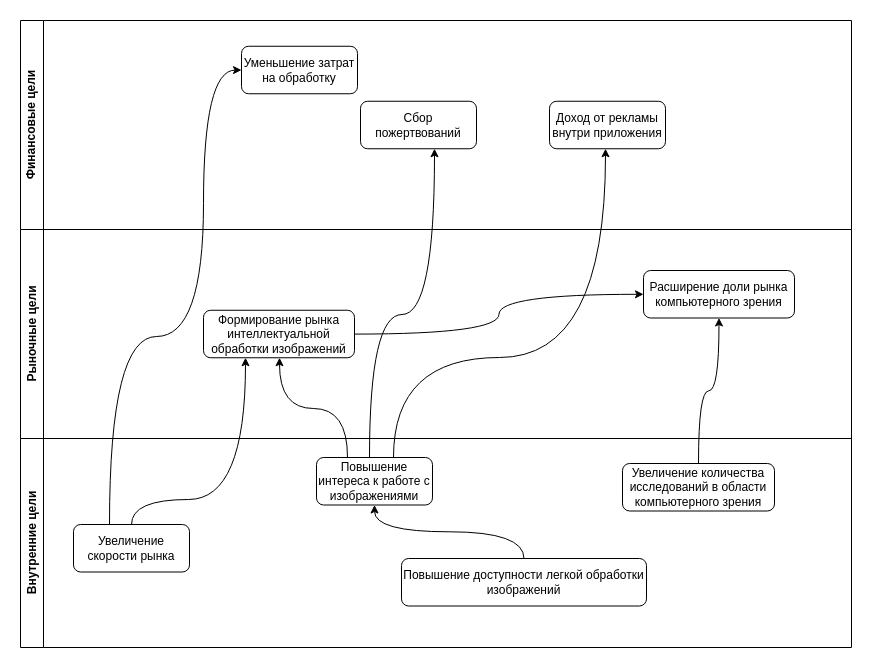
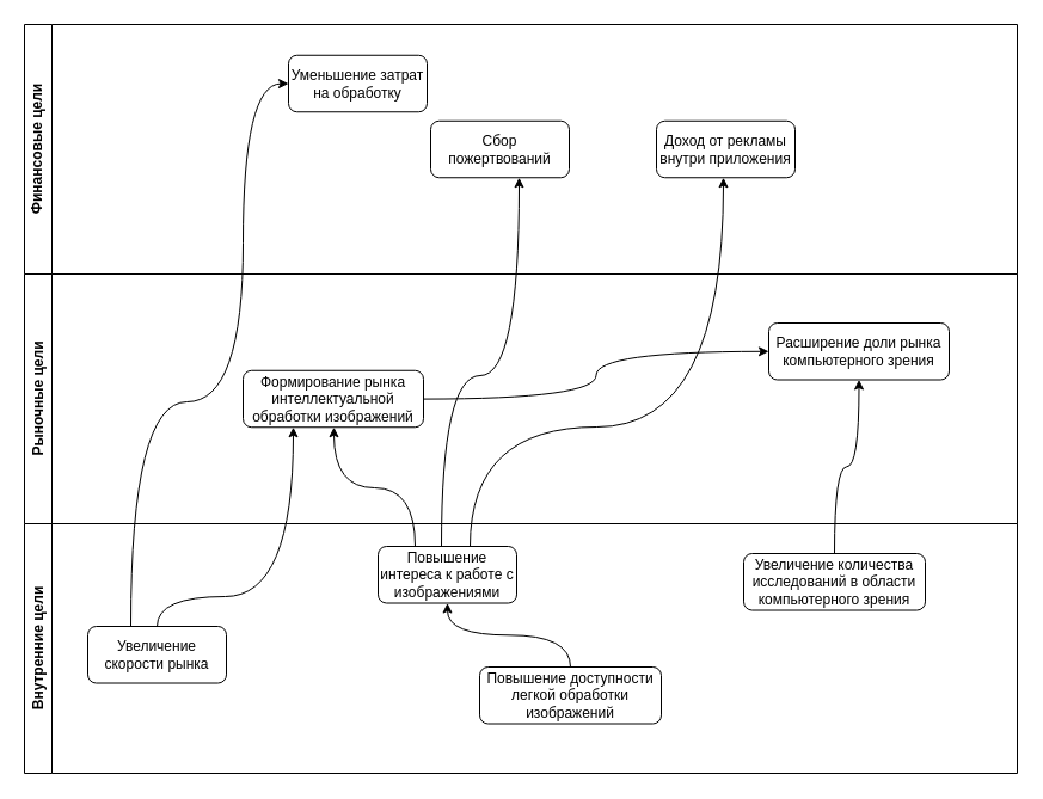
  <mxCell id="0" />
  <mxCell id="1" parent="0" />
  <mxCell id="2" value="Финансовые цели" style="swimlane;horizontal=0;whiteSpace=wrap;html=1;" vertex="1" parent="1"><mxGeometry x="20" y="20" width="831" height="209" as="geometry" /></mxCell>
  <mxCell id="3" value="Уменьшение затрат на обработку" style="rounded=1;whiteSpace=wrap;html=1;" vertex="1" parent="2"><mxGeometry x="221" y="25.75" width="116" height="47.5" as="geometry" /></mxCell>
  <mxCell id="4" value="Сбор пожертвований" style="rounded=1;whiteSpace=wrap;html=1;" vertex="1" parent="2"><mxGeometry x="340" y="80.75" width="116" height="47.5" as="geometry" /></mxCell>
  <mxCell id="5" value="Доход от рекламы внутри приложения" style="rounded=1;whiteSpace=wrap;html=1;" vertex="1" parent="2"><mxGeometry x="529" y="80.75" width="116" height="47.5" as="geometry" /></mxCell>
  <mxCell id="6" value="Рыночные цели" style="swimlane;horizontal=0;whiteSpace=wrap;html=1;" vertex="1" parent="1"><mxGeometry x="20" y="229" width="831" height="209" as="geometry" /></mxCell>
  <mxCell id="7" value="Расширение доли рынка компьютерного зрения" style="rounded=1;whiteSpace=wrap;html=1;" vertex="1" parent="6"><mxGeometry x="623" y="41" width="151" height="47.5" as="geometry" /></mxCell>
  <mxCell id="8" style="edgeStyle=orthogonalEdgeStyle;rounded=0;orthogonalLoop=1;jettySize=auto;html=1;curved=1;shadow=0;" edge="1" parent="6" source="9" target="7"><mxGeometry relative="1" as="geometry" /></mxCell>
  <mxCell id="9" value="Формирование рынка интеллектуальной обработки изображений" style="rounded=1;whiteSpace=wrap;html=1;" vertex="1" parent="6"><mxGeometry x="183" y="80.75" width="151" height="47.5" as="geometry" /></mxCell>
  <mxCell id="10" value="Внутренние цели" style="swimlane;horizontal=0;whiteSpace=wrap;html=1;" vertex="1" parent="1"><mxGeometry x="20" y="438" width="831" height="209" as="geometry" /></mxCell>
  <mxCell id="11" value="Увеличение скорости рынка" style="rounded=1;whiteSpace=wrap;html=1;" vertex="1" parent="10"><mxGeometry x="53" y="86" width="116" height="47.5" as="geometry" /></mxCell>
  <mxCell id="12" style="edgeStyle=orthogonalEdgeStyle;rounded=0;orthogonalLoop=1;jettySize=auto;html=1;entryX=0.5;entryY=1;entryDx=0;entryDy=0;curved=1;" edge="1" parent="10" source="13" target="14"><mxGeometry relative="1" as="geometry" /></mxCell>
- <mxCell id="13" value="Повышение доступности легкой обработки изображений" style="rounded=1;whiteSpace=wrap;html=1;" vertex="1" parent="10"><mxGeometry x="381" y="120" width="245" height="47.5" as="geometry" /></mxCell>
+ <mxCell id="13" value="Повышение доступности легкой обработки изображений" style="rounded=1;whiteSpace=wrap;html=1;" vertex="1" parent="10"><mxGeometry x="381" y="120" width="152" height="47.5" as="geometry" /></mxCell>
  <mxCell id="14" value="Повышение интереса к работе с изображениями" style="rounded=1;whiteSpace=wrap;html=1;" vertex="1" parent="10"><mxGeometry x="296" y="19" width="116" height="47.5" as="geometry" /></mxCell>
  <mxCell id="15" value="Увеличение количества исследований в области компьютерного зрения" style="rounded=1;whiteSpace=wrap;html=1;" vertex="1" parent="10"><mxGeometry x="602" y="25" width="152" height="47.5" as="geometry" /></mxCell>
  <mxCell id="16" style="edgeStyle=orthogonalEdgeStyle;rounded=0;orthogonalLoop=1;jettySize=auto;html=1;curved=1;" edge="1" parent="1" source="11" target="3"><mxGeometry relative="1" as="geometry"><Array as="points"><mxPoint x="109" y="336" /><mxPoint x="203" y="336" /></Array></mxGeometry></mxCell>
  <mxCell id="17" style="edgeStyle=orthogonalEdgeStyle;rounded=0;orthogonalLoop=1;jettySize=auto;html=1;curved=1;" edge="1" parent="1" source="14" target="4"><mxGeometry relative="1" as="geometry"><Array as="points"><mxPoint x="369" y="314" /><mxPoint x="434" y="314" /></Array></mxGeometry></mxCell>
  <mxCell id="18" style="edgeStyle=orthogonalEdgeStyle;rounded=0;orthogonalLoop=1;jettySize=auto;html=1;curved=1;" edge="1" parent="1" source="14" target="5"><mxGeometry relative="1" as="geometry"><Array as="points"><mxPoint x="393" y="357" /><mxPoint x="605" y="357" /></Array></mxGeometry></mxCell>
  <mxCell id="19" style="edgeStyle=orthogonalEdgeStyle;rounded=0;orthogonalLoop=1;jettySize=auto;html=1;entryX=0.5;entryY=1;entryDx=0;entryDy=0;curved=1;" edge="1" parent="1" source="15" target="7"><mxGeometry relative="1" as="geometry" /></mxCell>
  <mxCell id="20" style="edgeStyle=orthogonalEdgeStyle;rounded=0;orthogonalLoop=1;jettySize=auto;html=1;curved=1;" edge="1" parent="1" source="14" target="9"><mxGeometry relative="1" as="geometry"><Array as="points"><mxPoint x="347" y="408" /><mxPoint x="279" y="408" /></Array></mxGeometry></mxCell>
  <mxCell id="21" style="edgeStyle=orthogonalEdgeStyle;rounded=0;orthogonalLoop=1;jettySize=auto;html=1;curved=1;" edge="1" parent="1" source="11" target="9"><mxGeometry relative="1" as="geometry"><Array as="points"><mxPoint x="131" y="499" /><mxPoint x="245" y="499" /></Array></mxGeometry></mxCell>
